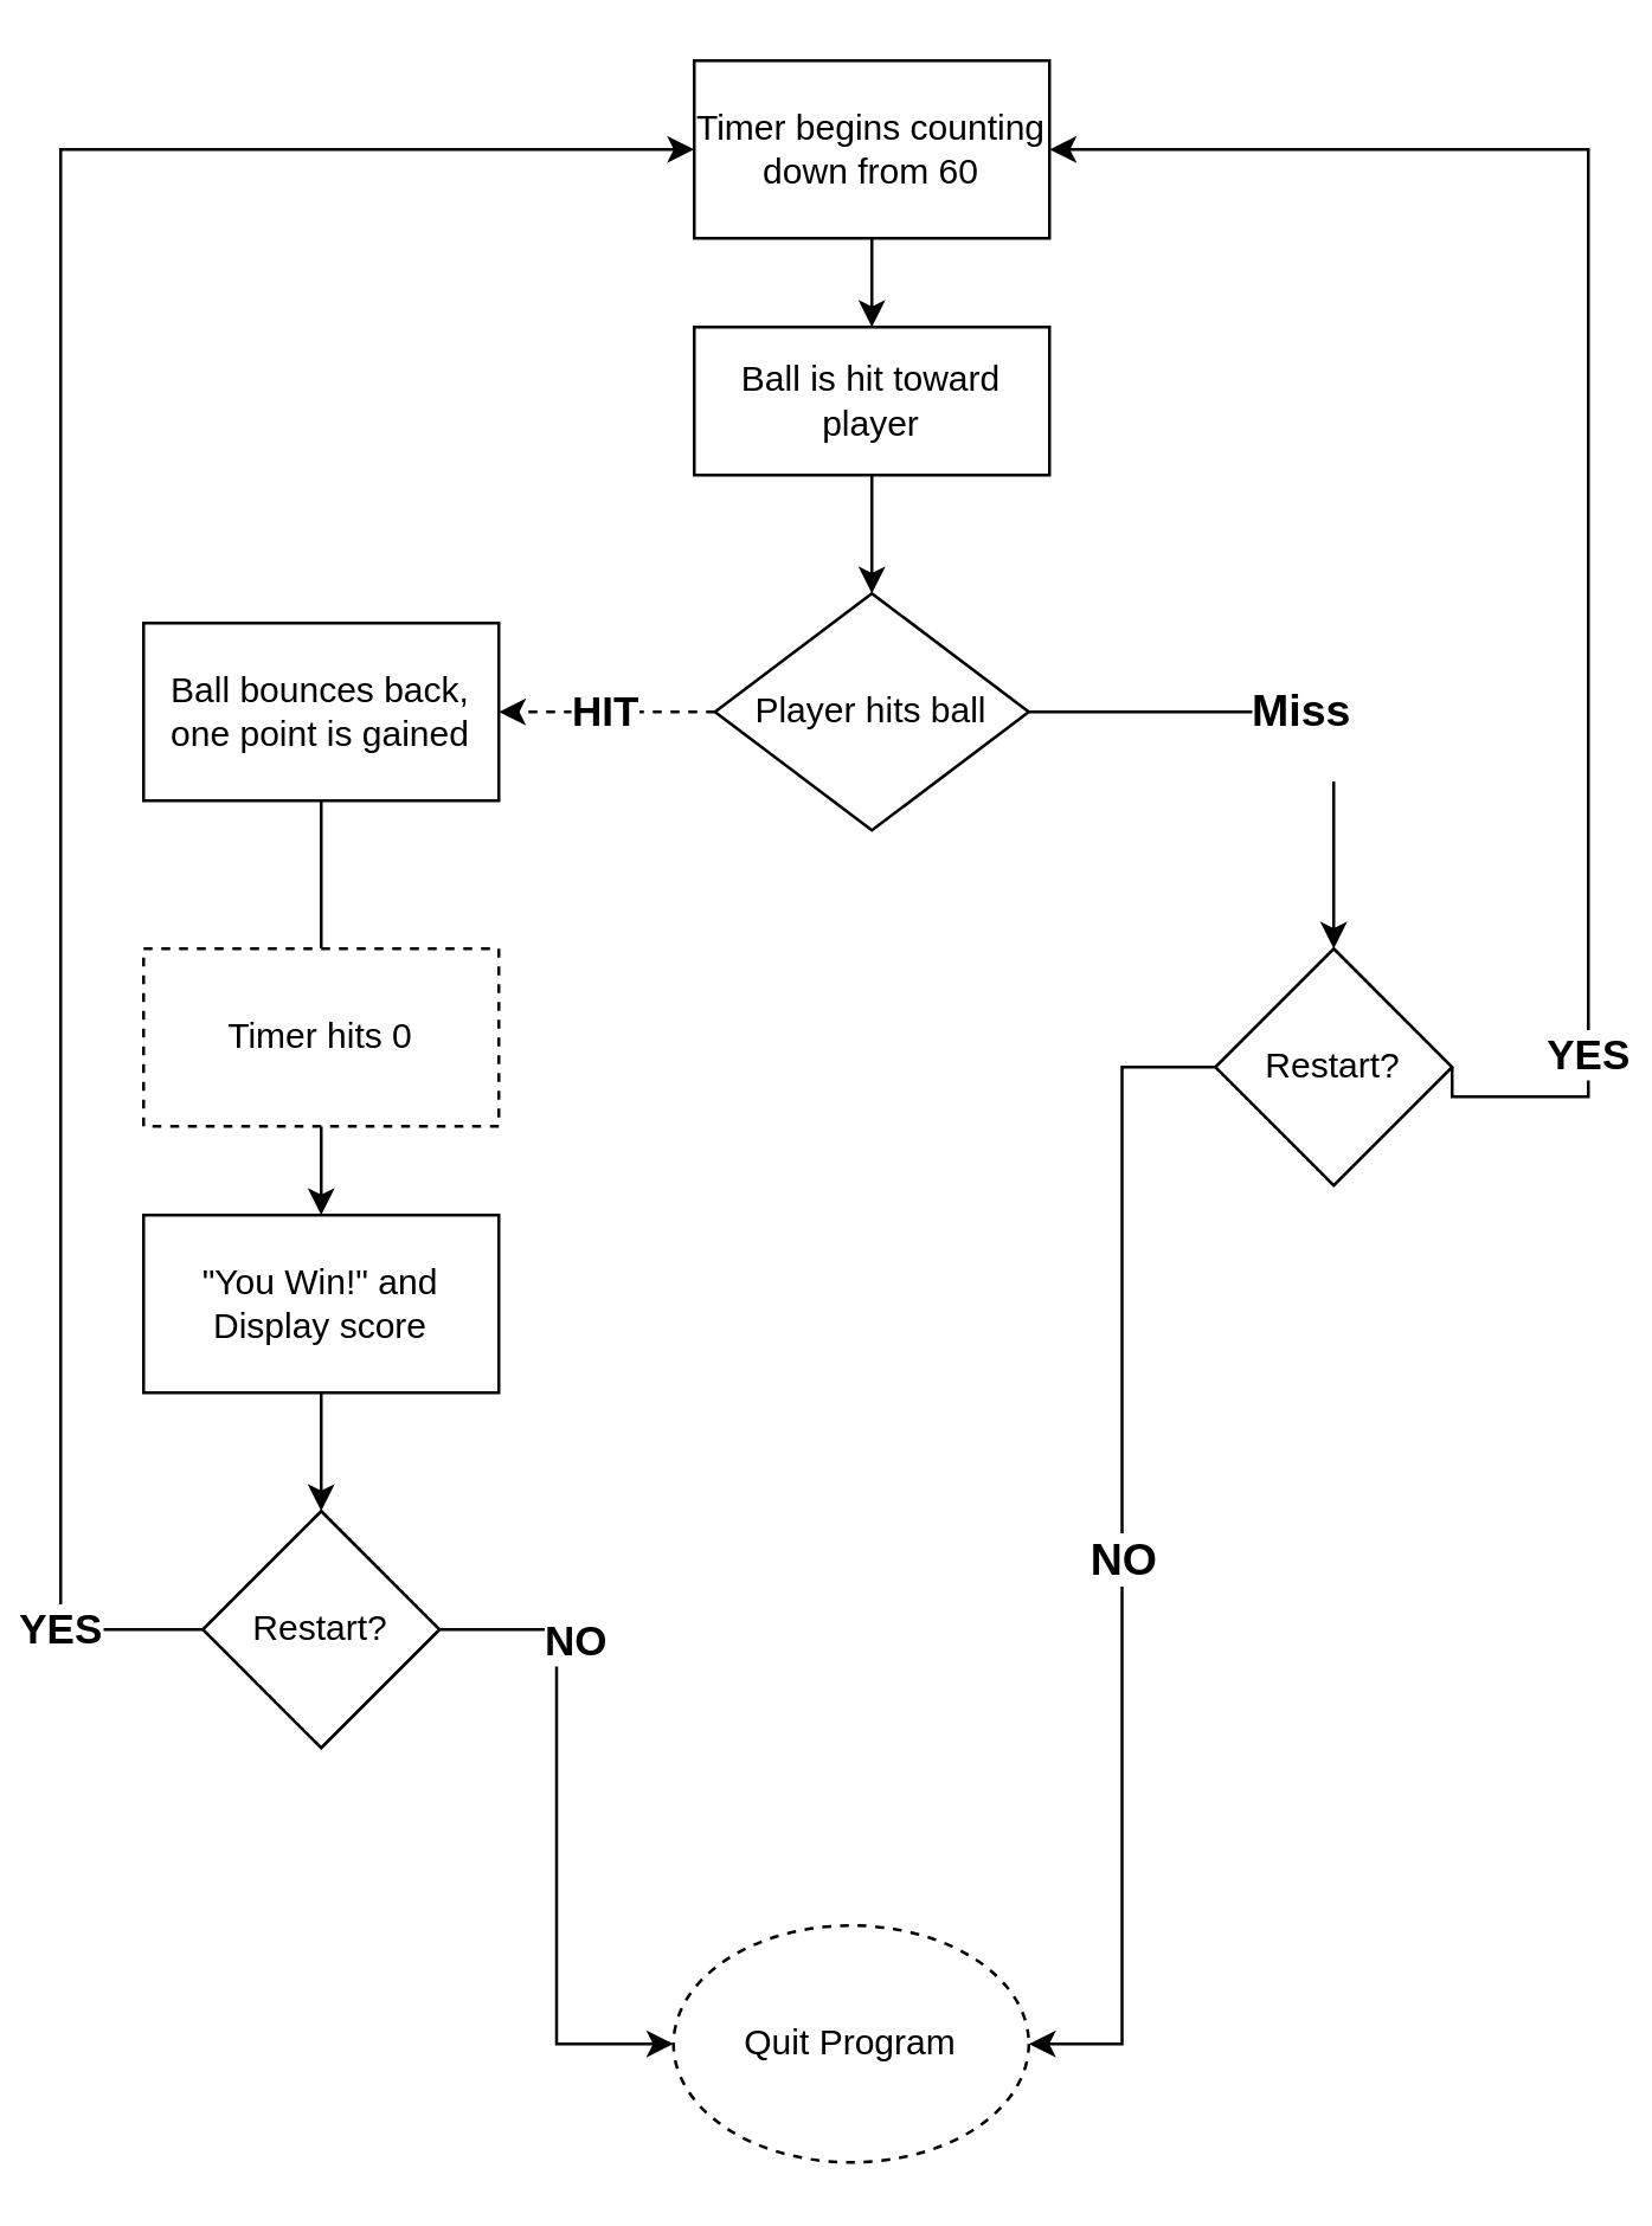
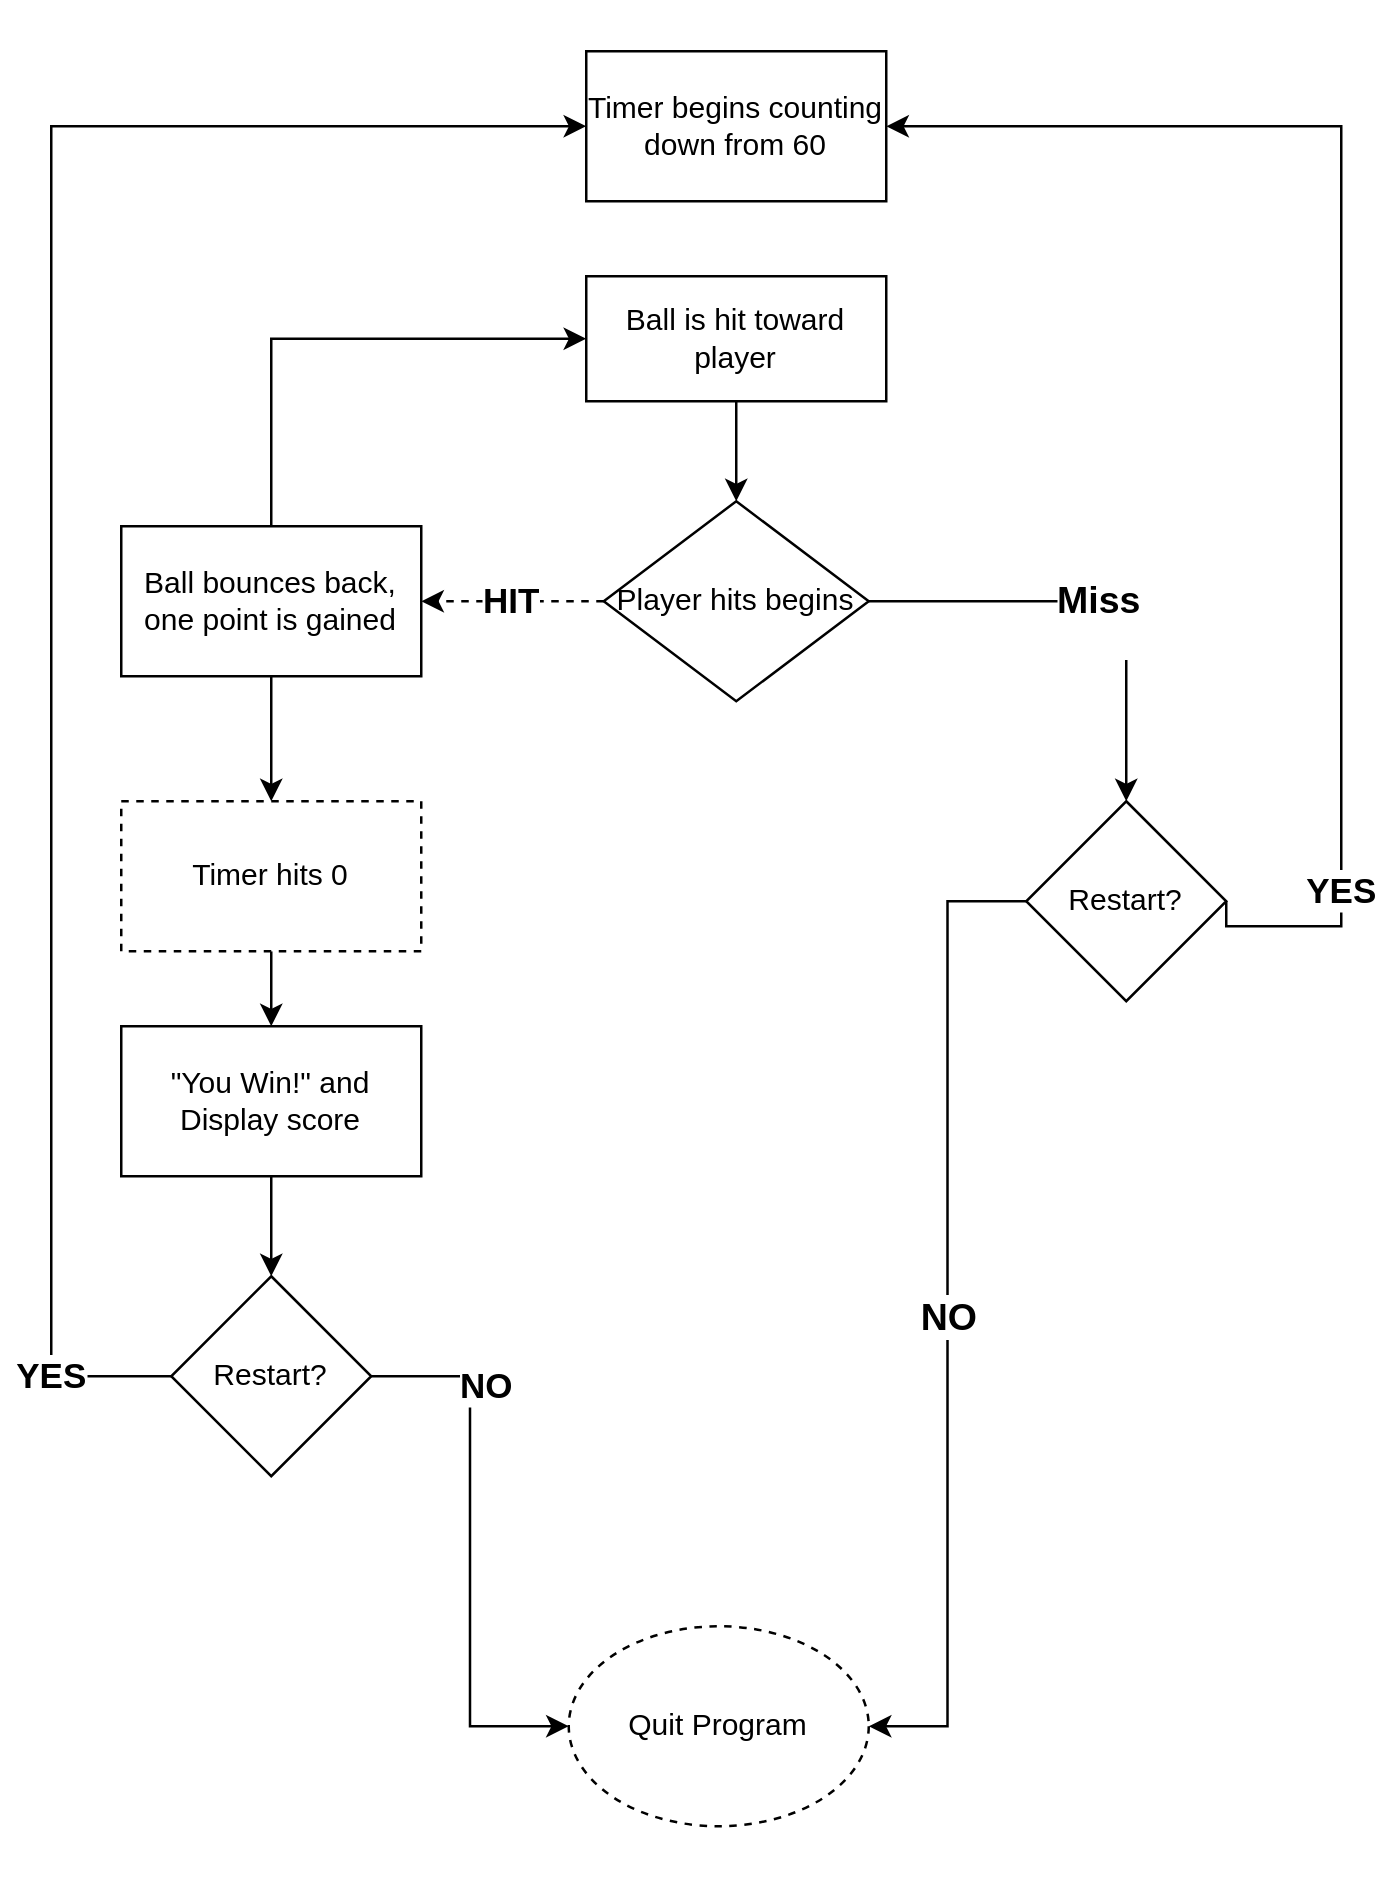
  <mxCell id="0" />
  <mxCell id="1" parent="0" />
  <mxCell id="2" value="" style="endArrow=classic;html=1;rounded=0;exitX=0.5;exitY=1;exitDx=0;exitDy=0;" edge="1" parent="1" source="3"><mxGeometry width="50" height="50" relative="1" as="geometry"><mxPoint x="270" y="190" as="sourcePoint" /><mxPoint x="294" y="60" as="targetPoint" /></mxGeometry></mxCell>
  <mxCell id="3" value="Timer begins counting down from 60" style="rounded=0;whiteSpace=wrap;html=1;" vertex="1" parent="1"><mxGeometry x="234" y="20" width="120" height="60" as="geometry" /></mxCell>
  <mxCell id="4" style="edgeStyle=orthogonalEdgeStyle;rounded=0;orthogonalLoop=1;jettySize=auto;html=1;exitX=0.5;exitY=1;exitDx=0;exitDy=0;entryX=0.5;entryY=0;entryDx=0;entryDy=0;" edge="1" parent="1" source="5" target="8"><mxGeometry relative="1" as="geometry" /></mxCell>
  <mxCell id="5" value="Ball is hit toward player" style="rounded=0;whiteSpace=wrap;html=1;" vertex="1" parent="1"><mxGeometry x="234" y="110" width="120" height="50" as="geometry" /></mxCell>
- <mxCell id="6" value="" style="endArrow=classic;html=1;rounded=0;exitX=0.5;exitY=1;exitDx=0;exitDy=0;entryX=0.5;entryY=0;entryDx=0;entryDy=0;" edge="1" parent="1" source="3" target="5"><mxGeometry width="50" height="50" relative="1" as="geometry"><mxPoint x="270" y="130" as="sourcePoint" /><mxPoint x="320" y="80" as="targetPoint" /></mxGeometry></mxCell>
  <mxCell id="7" value="&lt;b&gt;&lt;font style=&quot;font-size: 14px;&quot;&gt;HIT&lt;/font&gt;&lt;/b&gt;" style="edgeStyle=orthogonalEdgeStyle;rounded=0;orthogonalLoop=1;jettySize=auto;html=1;dashed=1;" edge="1" parent="1" source="8" target="16"><mxGeometry relative="1" as="geometry" /></mxCell>
- <mxCell id="8" value="Player hits ball" style="rhombus;whiteSpace=wrap;html=1;" vertex="1" parent="1"><mxGeometry x="241" y="200" width="106" height="80" as="geometry" /></mxCell>
+ <mxCell id="8" value="Player hits begins" style="rhombus;whiteSpace=wrap;html=1;" vertex="1" parent="1"><mxGeometry x="241" y="200" width="106" height="80" as="geometry" /></mxCell>
  <mxCell id="9" value="&lt;p style=&quot;line-height: 220%;&quot;&gt;&lt;b&gt;&lt;font style=&quot;font-size: 15px;&quot;&gt;Miss&lt;/font&gt;&lt;/b&gt;&lt;/p&gt;" style="endArrow=classic;html=1;rounded=0;exitX=1;exitY=0.5;exitDx=0;exitDy=0;edgeStyle=orthogonalEdgeStyle;entryX=0.5;entryY=0;entryDx=0;entryDy=0;" edge="1" parent="1" source="8" target="10"><mxGeometry x="0.005" width="50" height="50" relative="1" as="geometry"><mxPoint x="251" y="250" as="sourcePoint" /><mxPoint x="450" y="310" as="targetPoint" /><Array as="points"><mxPoint x="450" y="240" /></Array><mxPoint as="offset" /></mxGeometry></mxCell>
  <mxCell id="10" value="Restart?" style="rhombus;whiteSpace=wrap;html=1;" vertex="1" parent="1"><mxGeometry x="410" y="320" width="80" height="80" as="geometry" /></mxCell>
  <mxCell id="11" value="&lt;b&gt;&lt;font style=&quot;font-size: 15px;&quot;&gt;NO&lt;/font&gt;&lt;/b&gt;" style="endArrow=classic;html=1;rounded=0;exitX=0;exitY=0.5;exitDx=0;exitDy=0;edgeStyle=orthogonalEdgeStyle;entryX=1;entryY=0.5;entryDx=0;entryDy=0;" edge="1" parent="1" source="10" target="13"><mxGeometry width="50" height="50" relative="1" as="geometry"><mxPoint x="330" y="380" as="sourcePoint" /><mxPoint x="340" y="360" as="targetPoint" /></mxGeometry></mxCell>
  <mxCell id="12" value="&lt;b&gt;&lt;font style=&quot;font-size: 14px;&quot;&gt;YES&lt;/font&gt;&lt;/b&gt;" style="endArrow=classic;html=1;rounded=0;exitX=1;exitY=0.5;exitDx=0;exitDy=0;edgeStyle=orthogonalEdgeStyle;entryX=1;entryY=0.5;entryDx=0;entryDy=0;" edge="1" parent="1" source="10" target="3"><mxGeometry x="-0.75" width="50" height="50" relative="1" as="geometry"><mxPoint x="526" y="375" as="sourcePoint" /><mxPoint x="390" y="50" as="targetPoint" /><Array as="points"><mxPoint x="490" y="370" /><mxPoint x="536" y="370" /><mxPoint x="536" y="50" /></Array><mxPoint as="offset" /></mxGeometry></mxCell>
  <mxCell id="13" value="Quit Program" style="ellipse;whiteSpace=wrap;html=1;dashed=1;" vertex="1" parent="1"><mxGeometry x="227" y="650" width="120" height="80" as="geometry" /></mxCell>
- <mxCell id="15" value="" style="edgeStyle=orthogonalEdgeStyle;rounded=0;orthogonalLoop=1;jettySize=auto;html=1;endArrow=none;" edge="1" parent="1" source="16" target="18"><mxGeometry relative="1" as="geometry" /></mxCell>
+ <mxCell id="14" style="edgeStyle=orthogonalEdgeStyle;rounded=0;orthogonalLoop=1;jettySize=auto;html=1;exitX=0.5;exitY=0;exitDx=0;exitDy=0;entryX=0;entryY=0.5;entryDx=0;entryDy=0;" edge="1" parent="1" source="16" target="5"><mxGeometry relative="1" as="geometry" /></mxCell>
+ <mxCell id="15" value="" style="edgeStyle=orthogonalEdgeStyle;rounded=0;orthogonalLoop=1;jettySize=auto;html=1;" edge="1" parent="1" source="16" target="18"><mxGeometry relative="1" as="geometry" /></mxCell>
  <mxCell id="16" value="Ball bounces back, one point is gained" style="whiteSpace=wrap;html=1;" vertex="1" parent="1"><mxGeometry x="48" y="210" width="120" height="60" as="geometry" /></mxCell>
  <mxCell id="17" value="" style="edgeStyle=orthogonalEdgeStyle;rounded=0;orthogonalLoop=1;jettySize=auto;html=1;" edge="1" parent="1" source="18" target="20"><mxGeometry relative="1" as="geometry" /></mxCell>
  <mxCell id="18" value="Timer hits 0" style="whiteSpace=wrap;html=1;dashed=1;" vertex="1" parent="1"><mxGeometry x="48" y="320" width="120" height="60" as="geometry" /></mxCell>
  <mxCell id="19" style="edgeStyle=orthogonalEdgeStyle;rounded=0;orthogonalLoop=1;jettySize=auto;html=1;exitX=0.5;exitY=1;exitDx=0;exitDy=0;entryX=0.5;entryY=0;entryDx=0;entryDy=0;" edge="1" parent="1" source="20" target="23"><mxGeometry relative="1" as="geometry" /></mxCell>
  <mxCell id="20" value="&quot;You Win!&quot; and Display score" style="whiteSpace=wrap;html=1;" vertex="1" parent="1"><mxGeometry x="48" y="410" width="120" height="60" as="geometry" /></mxCell>
  <mxCell id="21" value="&lt;b&gt;&lt;font style=&quot;font-size: 14px;&quot;&gt;NO&lt;/font&gt;&lt;/b&gt;" style="edgeStyle=orthogonalEdgeStyle;rounded=0;orthogonalLoop=1;jettySize=auto;html=1;exitX=1;exitY=0.5;exitDx=0;exitDy=0;entryX=0;entryY=0.5;entryDx=0;entryDy=0;" edge="1" parent="1" source="23" target="13"><mxGeometry x="-0.639" y="3" relative="1" as="geometry"><mxPoint x="3" y="3" as="offset" /></mxGeometry></mxCell>
  <mxCell id="22" value="&lt;b&gt;&lt;font style=&quot;font-size: 14px;&quot;&gt;YES&lt;/font&gt;&lt;/b&gt;" style="edgeStyle=orthogonalEdgeStyle;rounded=0;orthogonalLoop=1;jettySize=auto;html=1;exitX=0;exitY=0.5;exitDx=0;exitDy=0;entryX=0;entryY=0.5;entryDx=0;entryDy=0;" edge="1" parent="1" source="23" target="3"><mxGeometry x="-0.874" relative="1" as="geometry"><Array as="points"><mxPoint x="20" y="550" /><mxPoint x="20" y="50" /></Array><mxPoint as="offset" /></mxGeometry></mxCell>
  <mxCell id="23" value="Restart?" style="rhombus;whiteSpace=wrap;html=1;" vertex="1" parent="1"><mxGeometry x="68" y="510" width="80" height="80" as="geometry" /></mxCell>
